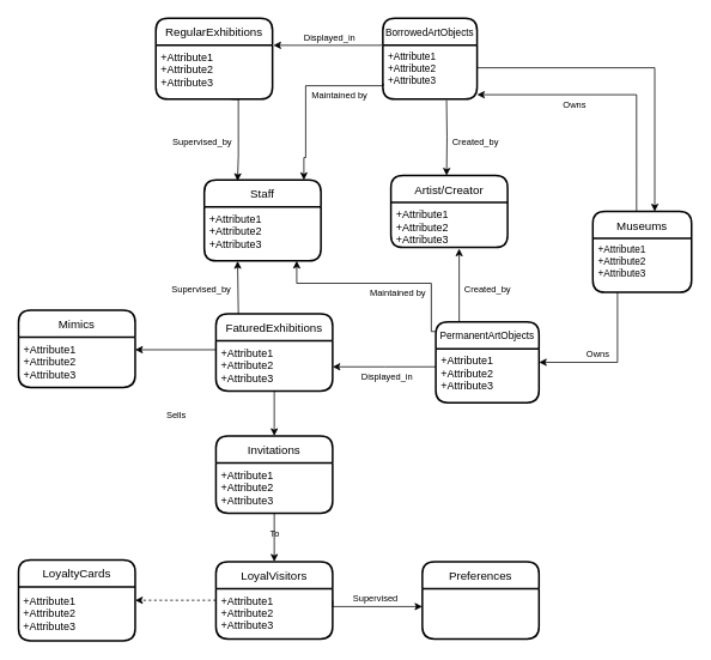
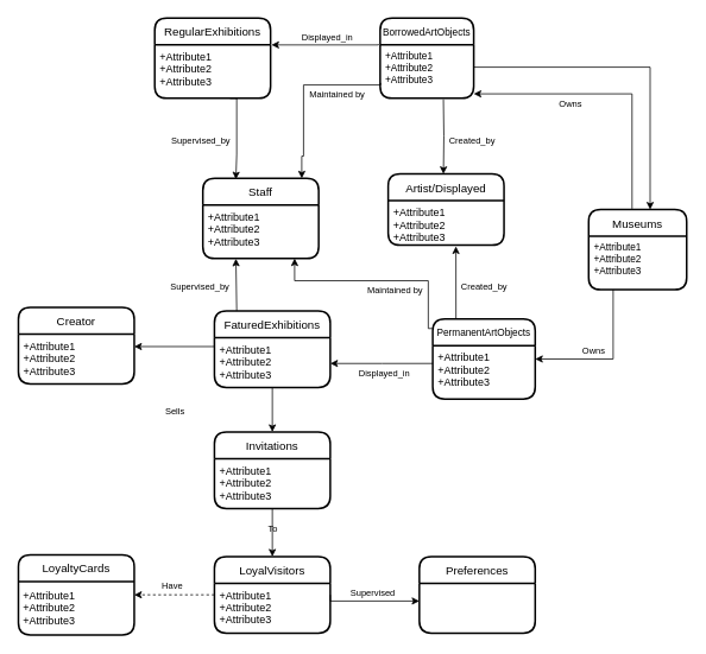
  <mxCell id="0" />
  <mxCell id="1" parent="0" />
  <mxCell id="2" style="edgeStyle=orthogonalEdgeStyle;rounded=0;orthogonalLoop=1;jettySize=auto;html=1;exitX=0.517;exitY=-0.003;exitDx=0;exitDy=0;entryX=0.585;entryY=1.027;entryDx=0;entryDy=0;entryPerimeter=0;startArrow=none;startFill=0;endArrow=classic;endFill=1;fontSize=11;exitPerimeter=0;" edge="1" parent="1" target="15"><mxGeometry relative="1" as="geometry"><mxPoint x="514.455" y="357.73" as="sourcePoint" /><mxPoint x="511.86" y="285.45" as="targetPoint" /><Array as="points"><mxPoint x="511" y="358" /></Array></mxGeometry></mxCell>
  <mxCell id="3" value="PermanentArtObjects" style="swimlane;childLayout=stackLayout;horizontal=1;startSize=30;horizontalStack=0;rounded=1;fontSize=11;fontStyle=0;strokeWidth=2;resizeParent=0;resizeLast=1;shadow=0;dashed=0;align=center;" vertex="1" parent="1"><mxGeometry x="485" y="358" width="115" height="90" as="geometry" /></mxCell>
  <mxCell id="4" value="+Attribute1&#10;+Attribute2&#10;+Attribute3" style="align=left;strokeColor=none;fillColor=none;spacingLeft=4;fontSize=12;verticalAlign=top;resizable=0;rotatable=0;part=1;" vertex="1" parent="3"><mxGeometry y="30" width="115" height="60" as="geometry" /></mxCell>
  <mxCell id="5" value="BorrowedArtObjects" style="swimlane;childLayout=stackLayout;horizontal=1;startSize=30;horizontalStack=0;rounded=1;fontSize=11;fontStyle=0;strokeWidth=2;resizeParent=0;resizeLast=1;shadow=0;dashed=0;align=center;" vertex="1" parent="1"><mxGeometry x="426" y="20" width="105" height="90" as="geometry" /></mxCell>
  <mxCell id="6" value="+Attribute1&#10;+Attribute2&#10;+Attribute3" style="align=left;strokeColor=none;fillColor=none;spacingLeft=4;fontSize=11;verticalAlign=top;resizable=0;rotatable=0;part=1;" vertex="1" parent="5"><mxGeometry y="30" width="105" height="60" as="geometry" /></mxCell>
  <mxCell id="7" value="RegularExhibitions" style="swimlane;childLayout=stackLayout;horizontal=1;startSize=30;horizontalStack=0;rounded=1;fontSize=13;fontStyle=0;strokeWidth=2;resizeParent=0;resizeLast=1;shadow=0;dashed=0;align=center;" vertex="1" parent="1"><mxGeometry x="173" y="20" width="130" height="90" as="geometry" /></mxCell>
  <mxCell id="8" value="+Attribute1&#10;+Attribute2&#10;+Attribute3" style="align=left;strokeColor=none;fillColor=none;spacingLeft=4;fontSize=12;verticalAlign=top;resizable=0;rotatable=0;part=1;" vertex="1" parent="7"><mxGeometry y="30" width="130" height="60" as="geometry" /></mxCell>
  <mxCell id="9" style="edgeStyle=orthogonalEdgeStyle;rounded=0;orthogonalLoop=1;jettySize=auto;html=1;exitX=0.5;exitY=0;exitDx=0;exitDy=0;entryX=0.57;entryY=1.005;entryDx=0;entryDy=0;entryPerimeter=0;startArrow=none;startFill=0;endArrow=classic;endFill=1;fontSize=11;fontColor=#000000;" edge="1" parent="1"><mxGeometry relative="1" as="geometry"><mxPoint x="265" y="349" as="sourcePoint" /><mxPoint x="264.1" y="290.3" as="targetPoint" /><Array as="points"><mxPoint x="264" y="349" /></Array></mxGeometry></mxCell>
  <mxCell id="10" value="FaturedExhibitions" style="swimlane;childLayout=stackLayout;horizontal=1;startSize=30;horizontalStack=0;rounded=1;fontSize=13;fontStyle=0;strokeWidth=2;resizeParent=0;resizeLast=1;shadow=0;dashed=0;align=center;" vertex="1" parent="1"><mxGeometry x="240" y="349" width="130" height="86" as="geometry" /></mxCell>
  <mxCell id="11" value="+Attribute1&#10;+Attribute2&#10;+Attribute3" style="align=left;strokeColor=none;fillColor=none;spacingLeft=4;fontSize=12;verticalAlign=top;resizable=0;rotatable=0;part=1;" vertex="1" parent="10"><mxGeometry y="30" width="130" height="56" as="geometry" /></mxCell>
  <mxCell id="12" value="Museums" style="swimlane;childLayout=stackLayout;horizontal=1;startSize=30;horizontalStack=0;rounded=1;fontSize=13;fontStyle=0;strokeWidth=2;resizeParent=0;resizeLast=1;shadow=0;dashed=0;align=center;" vertex="1" parent="1"><mxGeometry x="660" y="235" width="110" height="90" as="geometry" /></mxCell>
  <mxCell id="13" value="+Attribute1&#10;+Attribute2&#10;+Attribute3" style="align=left;strokeColor=none;fillColor=none;spacingLeft=4;fontSize=11;verticalAlign=top;resizable=0;rotatable=0;part=1;" vertex="1" parent="12"><mxGeometry y="30" width="110" height="60" as="geometry" /></mxCell>
- <mxCell id="14" value="Artist/Creator" style="swimlane;childLayout=stackLayout;horizontal=1;startSize=30;horizontalStack=0;rounded=1;fontSize=13;fontStyle=0;strokeWidth=2;resizeParent=0;resizeLast=1;shadow=0;dashed=0;align=center;" vertex="1" parent="1"><mxGeometry x="435" y="195" width="130" height="80" as="geometry"><mxRectangle x="110" y="240" width="110" height="30" as="alternateBounds" /></mxGeometry></mxCell>
+ <mxCell id="14" value="Artist/Displayed" style="swimlane;childLayout=stackLayout;horizontal=1;startSize=30;horizontalStack=0;rounded=1;fontSize=13;fontStyle=0;strokeWidth=2;resizeParent=0;resizeLast=1;shadow=0;dashed=0;align=center;" vertex="1" parent="1"><mxGeometry x="435" y="195" width="130" height="80" as="geometry"><mxRectangle x="110" y="240" width="110" height="30" as="alternateBounds" /></mxGeometry></mxCell>
  <mxCell id="15" value="+Attribute1&#10;+Attribute2&#10;+Attribute3" style="align=left;strokeColor=none;fillColor=none;spacingLeft=4;fontSize=12;verticalAlign=top;resizable=0;rotatable=0;part=1;" vertex="1" parent="14"><mxGeometry y="30" width="130" height="50" as="geometry" /></mxCell>
  <mxCell id="16" style="edgeStyle=orthogonalEdgeStyle;rounded=0;orthogonalLoop=1;jettySize=auto;html=1;fontSize=13;endArrow=none;endFill=0;startArrow=classic;startFill=1;" edge="1" parent="1"><mxGeometry relative="1" as="geometry"><mxPoint x="304" y="50" as="sourcePoint" /><mxPoint x="424" y="49" as="targetPoint" /><Array as="points"><mxPoint x="424" y="50" /><mxPoint x="424" y="49" /></Array></mxGeometry></mxCell>
  <mxCell id="17" value="&lt;font style=&quot;font-size: 10px&quot;&gt;Displayed_in&lt;/font&gt;" style="text;html=1;strokeColor=none;fillColor=none;align=center;verticalAlign=middle;whiteSpace=wrap;rounded=0;fontSize=13;" vertex="1" parent="1"><mxGeometry x="327" y="30" width="80" height="20" as="geometry" /></mxCell>
  <mxCell id="18" style="edgeStyle=orthogonalEdgeStyle;rounded=0;orthogonalLoop=1;jettySize=auto;html=1;exitX=0;exitY=0.333;exitDx=0;exitDy=0;entryX=1;entryY=0.25;entryDx=0;entryDy=0;startArrow=none;startFill=0;endArrow=classic;endFill=1;fontSize=13;exitPerimeter=0;" edge="1" parent="1" source="4"><mxGeometry relative="1" as="geometry"><mxPoint x="485" y="448" as="sourcePoint" /><mxPoint x="370" y="408" as="targetPoint" /><Array as="points" /></mxGeometry></mxCell>
  <mxCell id="19" value="&lt;font style=&quot;font-size: 10px&quot;&gt;Displayed_in&lt;/font&gt;" style="text;html=1;strokeColor=none;fillColor=none;align=center;verticalAlign=middle;whiteSpace=wrap;rounded=0;fontSize=13;" vertex="1" parent="1"><mxGeometry x="391" y="408" width="80" height="20" as="geometry" /></mxCell>
  <mxCell id="20" style="edgeStyle=orthogonalEdgeStyle;rounded=0;orthogonalLoop=1;jettySize=auto;html=1;startArrow=classic;startFill=1;endArrow=none;endFill=0;fontSize=13;entryX=0.676;entryY=1.021;entryDx=0;entryDy=0;entryPerimeter=0;" edge="1" parent="1" target="6"><mxGeometry relative="1" as="geometry"><mxPoint x="497" y="195" as="sourcePoint" /><mxPoint x="497" y="136" as="targetPoint" /><Array as="points" /></mxGeometry></mxCell>
  <mxCell id="21" value="&lt;font style=&quot;font-size: 10px&quot;&gt;Created_by&lt;/font&gt;" style="text;html=1;strokeColor=none;fillColor=none;align=center;verticalAlign=middle;whiteSpace=wrap;rounded=0;fontSize=13;rotation=0;" vertex="1" parent="1"><mxGeometry x="495" y="156" width="69" as="geometry" /></mxCell>
  <mxCell id="22" value="&lt;font style=&quot;font-size: 10px&quot;&gt;Created_by&lt;/font&gt;" style="text;html=1;strokeColor=none;fillColor=none;align=center;verticalAlign=middle;whiteSpace=wrap;rounded=0;fontSize=13;" vertex="1" parent="1"><mxGeometry x="503" y="311" width="80" height="20" as="geometry" /></mxCell>
  <mxCell id="23" style="edgeStyle=orthogonalEdgeStyle;rounded=0;orthogonalLoop=1;jettySize=auto;html=1;startArrow=classic;startFill=1;endArrow=none;endFill=0;fontSize=13;entryX=0.443;entryY=-0.01;entryDx=0;entryDy=0;entryPerimeter=0;" edge="1" parent="1" target="12"><mxGeometry relative="1" as="geometry"><mxPoint x="531" y="105" as="sourcePoint" /><mxPoint x="709" y="225" as="targetPoint" /><Array as="points"><mxPoint x="709" y="105" /></Array></mxGeometry></mxCell>
  <mxCell id="24" value="&lt;span style=&quot;font-size: 10px&quot;&gt;Owns&lt;/span&gt;" style="text;html=1;strokeColor=none;fillColor=none;align=center;verticalAlign=middle;whiteSpace=wrap;rounded=0;fontSize=13;" vertex="1" parent="1"><mxGeometry x="600" y="105" width="80" height="20" as="geometry" /></mxCell>
  <mxCell id="25" style="edgeStyle=orthogonalEdgeStyle;rounded=0;orthogonalLoop=1;jettySize=auto;html=1;exitX=1;exitY=0.25;exitDx=0;exitDy=0;entryX=0.25;entryY=1;entryDx=0;entryDy=0;startArrow=classic;startFill=1;endArrow=none;endFill=0;fontSize=13;" edge="1" parent="1" source="4" target="13"><mxGeometry relative="1" as="geometry" /></mxCell>
  <mxCell id="26" value="&lt;span style=&quot;font-size: 10px&quot;&gt;Owns&lt;/span&gt;" style="text;html=1;strokeColor=none;fillColor=none;align=center;verticalAlign=middle;whiteSpace=wrap;rounded=0;fontSize=13;" vertex="1" parent="1"><mxGeometry x="626" y="382" width="80" height="20" as="geometry" /></mxCell>
  <mxCell id="27" style="edgeStyle=orthogonalEdgeStyle;rounded=0;orthogonalLoop=1;jettySize=auto;html=1;exitX=1;exitY=0;exitDx=0;exitDy=0;startArrow=none;startFill=0;endArrow=classic;endFill=1;fontSize=13;" edge="1" parent="1" source="6"><mxGeometry relative="1" as="geometry"><mxPoint x="729" y="235" as="targetPoint" /><Array as="points"><mxPoint x="729" y="75" /></Array></mxGeometry></mxCell>
- <mxCell id="28" value="Mimics" style="swimlane;childLayout=stackLayout;horizontal=1;startSize=30;horizontalStack=0;rounded=1;fontSize=13;fontStyle=0;strokeWidth=2;resizeParent=0;resizeLast=1;shadow=0;dashed=0;align=center;" vertex="1" parent="1"><mxGeometry x="20" y="345" width="130" height="86" as="geometry" /></mxCell>
+ <mxCell id="28" value="Creator" style="swimlane;childLayout=stackLayout;horizontal=1;startSize=30;horizontalStack=0;rounded=1;fontSize=13;fontStyle=0;strokeWidth=2;resizeParent=0;resizeLast=1;shadow=0;dashed=0;align=center;" vertex="1" parent="1"><mxGeometry x="20" y="345" width="130" height="86" as="geometry" /></mxCell>
  <mxCell id="29" value="+Attribute1&#10;+Attribute2&#10;+Attribute3" style="align=left;strokeColor=none;fillColor=none;spacingLeft=4;fontSize=12;verticalAlign=top;resizable=0;rotatable=0;part=1;" vertex="1" parent="28"><mxGeometry y="30" width="130" height="56" as="geometry" /></mxCell>
  <mxCell id="30" style="edgeStyle=orthogonalEdgeStyle;rounded=0;orthogonalLoop=1;jettySize=auto;html=1;exitX=0;exitY=0;exitDx=0;exitDy=0;entryX=1;entryY=0.25;entryDx=0;entryDy=0;startArrow=none;startFill=0;endArrow=classic;endFill=1;fontSize=11;" edge="1" parent="1" source="11" target="29"><mxGeometry relative="1" as="geometry"><Array as="points"><mxPoint x="240" y="389" /></Array></mxGeometry></mxCell>
  <mxCell id="31" value="&lt;font style=&quot;font-size: 10px&quot;&gt;Sells&lt;/font&gt;" style="text;html=1;strokeColor=none;fillColor=none;align=center;verticalAlign=middle;whiteSpace=wrap;rounded=0;fontSize=13;" vertex="1" parent="1"><mxGeometry x="156" y="450" width="80" height="20" as="geometry" /></mxCell>
  <mxCell id="32" value="Invitations" style="swimlane;childLayout=stackLayout;horizontal=1;startSize=30;horizontalStack=0;rounded=1;fontSize=13;fontStyle=0;strokeWidth=2;resizeParent=0;resizeLast=1;shadow=0;dashed=0;align=center;" vertex="1" parent="1"><mxGeometry x="240" y="485" width="130" height="86" as="geometry" /></mxCell>
  <mxCell id="33" value="+Attribute1&#10;+Attribute2&#10;+Attribute3" style="align=left;strokeColor=none;fillColor=none;spacingLeft=4;fontSize=12;verticalAlign=top;resizable=0;rotatable=0;part=1;" vertex="1" parent="32"><mxGeometry y="30" width="130" height="56" as="geometry" /></mxCell>
  <mxCell id="34" style="edgeStyle=orthogonalEdgeStyle;rounded=0;orthogonalLoop=1;jettySize=auto;html=1;exitX=0.5;exitY=1;exitDx=0;exitDy=0;entryX=0.5;entryY=0;entryDx=0;entryDy=0;startArrow=none;startFill=0;endArrow=classic;endFill=1;fontSize=11;" edge="1" parent="1" source="11" target="32"><mxGeometry relative="1" as="geometry" /></mxCell>
  <mxCell id="35" style="edgeStyle=orthogonalEdgeStyle;rounded=0;orthogonalLoop=1;jettySize=auto;html=1;exitX=1;exitY=0.5;exitDx=0;exitDy=0;startArrow=none;startFill=0;endArrow=classic;endFill=1;fontSize=11;" edge="1" parent="1" source="37"><mxGeometry relative="1" as="geometry"><mxPoint x="470" y="675" as="targetPoint" /><Array as="points"><mxPoint x="370" y="675" /></Array></mxGeometry></mxCell>
  <mxCell id="36" style="edgeStyle=orthogonalEdgeStyle;rounded=0;orthogonalLoop=1;jettySize=auto;html=1;exitX=0;exitY=0.5;exitDx=0;exitDy=0;entryX=1;entryY=0.5;entryDx=0;entryDy=0;startArrow=none;startFill=0;endArrow=classic;endFill=1;fontSize=11;dashed=1;" edge="1" parent="1" source="37" target="43"><mxGeometry relative="1" as="geometry" /></mxCell>
  <mxCell id="37" value="LoyalVisitors" style="swimlane;childLayout=stackLayout;horizontal=1;startSize=30;horizontalStack=0;rounded=1;fontSize=13;fontStyle=0;strokeWidth=2;resizeParent=0;resizeLast=1;shadow=0;dashed=0;align=center;" vertex="1" parent="1"><mxGeometry x="240" y="625" width="130" height="86" as="geometry" /></mxCell>
  <mxCell id="38" value="+Attribute1&#10;+Attribute2&#10;+Attribute3" style="align=left;strokeColor=none;fillColor=none;spacingLeft=4;fontSize=12;verticalAlign=top;resizable=0;rotatable=0;part=1;" vertex="1" parent="37"><mxGeometry y="30" width="130" height="56" as="geometry" /></mxCell>
  <mxCell id="39" style="edgeStyle=orthogonalEdgeStyle;rounded=0;orthogonalLoop=1;jettySize=auto;html=1;exitX=0.5;exitY=1;exitDx=0;exitDy=0;entryX=0.5;entryY=0;entryDx=0;entryDy=0;startArrow=none;startFill=0;endArrow=classic;endFill=1;fontSize=11;" edge="1" parent="1" source="33" target="37"><mxGeometry relative="1" as="geometry" /></mxCell>
  <mxCell id="40" value="&lt;font style=&quot;font-size: 10px&quot;&gt;To&lt;/font&gt;" style="text;html=1;strokeColor=none;fillColor=none;align=center;verticalAlign=middle;whiteSpace=wrap;rounded=0;fontSize=13;" vertex="1" parent="1"><mxGeometry x="266" y="583" width="80" height="20" as="geometry" /></mxCell>
  <mxCell id="41" value="Preferences" style="swimlane;childLayout=stackLayout;horizontal=1;startSize=30;horizontalStack=0;rounded=1;fontSize=13;fontStyle=0;strokeWidth=2;resizeParent=0;resizeLast=1;shadow=0;dashed=0;align=center;" vertex="1" parent="1"><mxGeometry x="470" y="625" width="130" height="86" as="geometry" /></mxCell>
  <mxCell id="42" value="&lt;font style=&quot;font-size: 10px&quot;&gt;Supervised&lt;/font&gt;" style="text;html=1;strokeColor=none;fillColor=none;align=center;verticalAlign=middle;whiteSpace=wrap;rounded=0;fontSize=13;" vertex="1" parent="1"><mxGeometry x="378" y="654" width="80" height="20" as="geometry" /></mxCell>
  <mxCell id="43" value="LoyaltyCards" style="swimlane;childLayout=stackLayout;horizontal=1;startSize=30;horizontalStack=0;rounded=1;fontSize=13;fontStyle=0;strokeWidth=2;resizeParent=0;resizeLast=1;shadow=0;dashed=0;align=center;" vertex="1" parent="1"><mxGeometry x="20" y="623" width="130" height="90" as="geometry" /></mxCell>
  <mxCell id="44" value="&lt;span style=&quot;font-size: 12px&quot;&gt;&amp;nbsp;+Attribute1&lt;/span&gt;&lt;br style=&quot;padding: 0px ; margin: 0px ; font-size: 12px&quot;&gt;&lt;span style=&quot;font-size: 12px&quot;&gt;&amp;nbsp;+Attribute2&lt;/span&gt;&lt;br style=&quot;padding: 0px ; margin: 0px ; font-size: 12px&quot;&gt;&lt;span style=&quot;font-size: 12px&quot;&gt;&amp;nbsp;+Attribute3&lt;/span&gt;" style="text;html=1;align=left;verticalAlign=middle;resizable=0;points=[];autosize=1;fontSize=11;perimeterSpacing=0;" vertex="1" parent="43"><mxGeometry y="30" width="130" height="60" as="geometry" /></mxCell>
+ <mxCell id="45" value="&lt;font style=&quot;font-size: 10px&quot;&gt;Have&lt;/font&gt;" style="text;html=1;strokeColor=none;fillColor=none;align=center;verticalAlign=middle;whiteSpace=wrap;rounded=0;fontSize=13;" vertex="1" parent="1"><mxGeometry x="153" y="647" width="80" height="20" as="geometry" /></mxCell>
  <mxCell id="46" value="Staff" style="swimlane;childLayout=stackLayout;horizontal=1;startSize=30;horizontalStack=0;rounded=1;fontSize=13;fontStyle=0;strokeWidth=2;resizeParent=0;resizeLast=1;shadow=0;dashed=0;align=center;" vertex="1" parent="1"><mxGeometry x="227" y="200" width="130" height="90" as="geometry" /></mxCell>
  <mxCell id="47" value="+Attribute1&#10;+Attribute2&#10;+Attribute3" style="align=left;strokeColor=none;fillColor=none;spacingLeft=4;fontSize=12;verticalAlign=top;resizable=0;rotatable=0;part=1;" vertex="1" parent="46"><mxGeometry y="30" width="130" height="60" as="geometry" /></mxCell>
  <mxCell id="48" value="&lt;font style=&quot;font-size: 10px&quot;&gt;Supervised_by&lt;/font&gt;" style="text;html=1;strokeColor=none;fillColor=none;align=center;verticalAlign=middle;whiteSpace=wrap;rounded=0;fontSize=13;" vertex="1" parent="1"><mxGeometry x="184" y="311" width="80" height="20" as="geometry" /></mxCell>
  <mxCell id="49" style="edgeStyle=orthogonalEdgeStyle;rounded=0;orthogonalLoop=1;jettySize=auto;html=1;exitX=0.75;exitY=1;exitDx=0;exitDy=0;entryX=0.362;entryY=0.011;entryDx=0;entryDy=0;entryPerimeter=0;startArrow=none;startFill=0;endArrow=classic;endFill=1;fontSize=11;fontColor=#000000;" edge="1" parent="1"><mxGeometry relative="1" as="geometry"><mxPoint x="257.5" y="110" as="sourcePoint" /><mxPoint x="264.06" y="200.99" as="targetPoint" /><Array as="points"><mxPoint x="265" y="173" /><mxPoint x="264" y="173" /></Array></mxGeometry></mxCell>
  <mxCell id="50" value="&lt;font style=&quot;font-size: 10px&quot;&gt;Supervised_by&lt;/font&gt;" style="text;html=1;strokeColor=none;fillColor=none;align=center;verticalAlign=middle;whiteSpace=wrap;rounded=0;fontSize=13;" vertex="1" parent="1"><mxGeometry x="185" y="146" width="80" height="20" as="geometry" /></mxCell>
  <mxCell id="51" style="edgeStyle=orthogonalEdgeStyle;rounded=0;orthogonalLoop=1;jettySize=auto;html=1;exitX=0.005;exitY=0.711;exitDx=0;exitDy=0;startArrow=none;startFill=0;endArrow=classic;endFill=1;fontSize=11;fontColor=#000000;exitPerimeter=0;" edge="1" parent="1" source="6"><mxGeometry relative="1" as="geometry"><mxPoint x="338" y="200" as="targetPoint" /><Array as="points"><mxPoint x="427" y="95" /><mxPoint x="340" y="95" /><mxPoint x="340" y="175" /><mxPoint x="338" y="175" /></Array></mxGeometry></mxCell>
  <mxCell id="52" value="&lt;span style=&quot;font-size: 10px&quot;&gt;Maintained by&lt;/span&gt;" style="text;html=1;strokeColor=none;fillColor=none;align=center;verticalAlign=middle;whiteSpace=wrap;rounded=0;fontSize=13;" vertex="1" parent="1"><mxGeometry x="338" y="94" width="80" height="20" as="geometry" /></mxCell>
  <mxCell id="53" style="edgeStyle=orthogonalEdgeStyle;rounded=0;orthogonalLoop=1;jettySize=auto;html=1;exitX=-0.003;exitY=0.119;exitDx=0;exitDy=0;startArrow=none;startFill=0;endArrow=classic;endFill=1;fontSize=11;fontColor=#000000;exitPerimeter=0;" edge="1" parent="1" source="3" target="47"><mxGeometry relative="1" as="geometry"><mxPoint x="330" y="295" as="targetPoint" /><Array as="points"><mxPoint x="480" y="369" /><mxPoint x="480" y="315" /><mxPoint x="330" y="315" /></Array></mxGeometry></mxCell>
  <mxCell id="54" value="&lt;span style=&quot;font-size: 10px&quot;&gt;Maintained by&lt;/span&gt;" style="text;html=1;strokeColor=none;fillColor=none;align=center;verticalAlign=middle;whiteSpace=wrap;rounded=0;fontSize=13;" vertex="1" parent="1"><mxGeometry x="403" y="315" width="80" height="20" as="geometry" /></mxCell>
